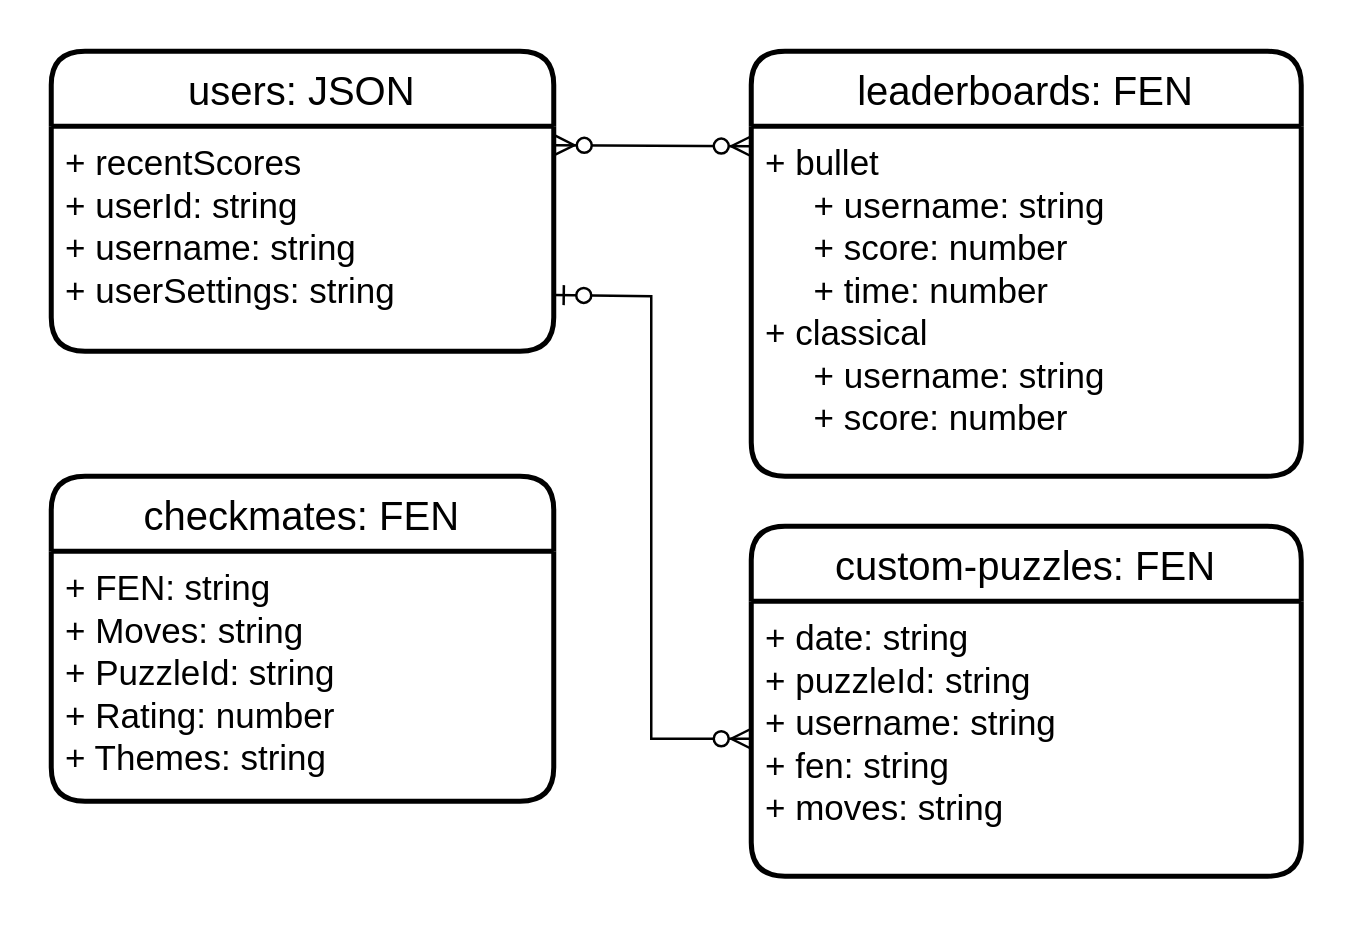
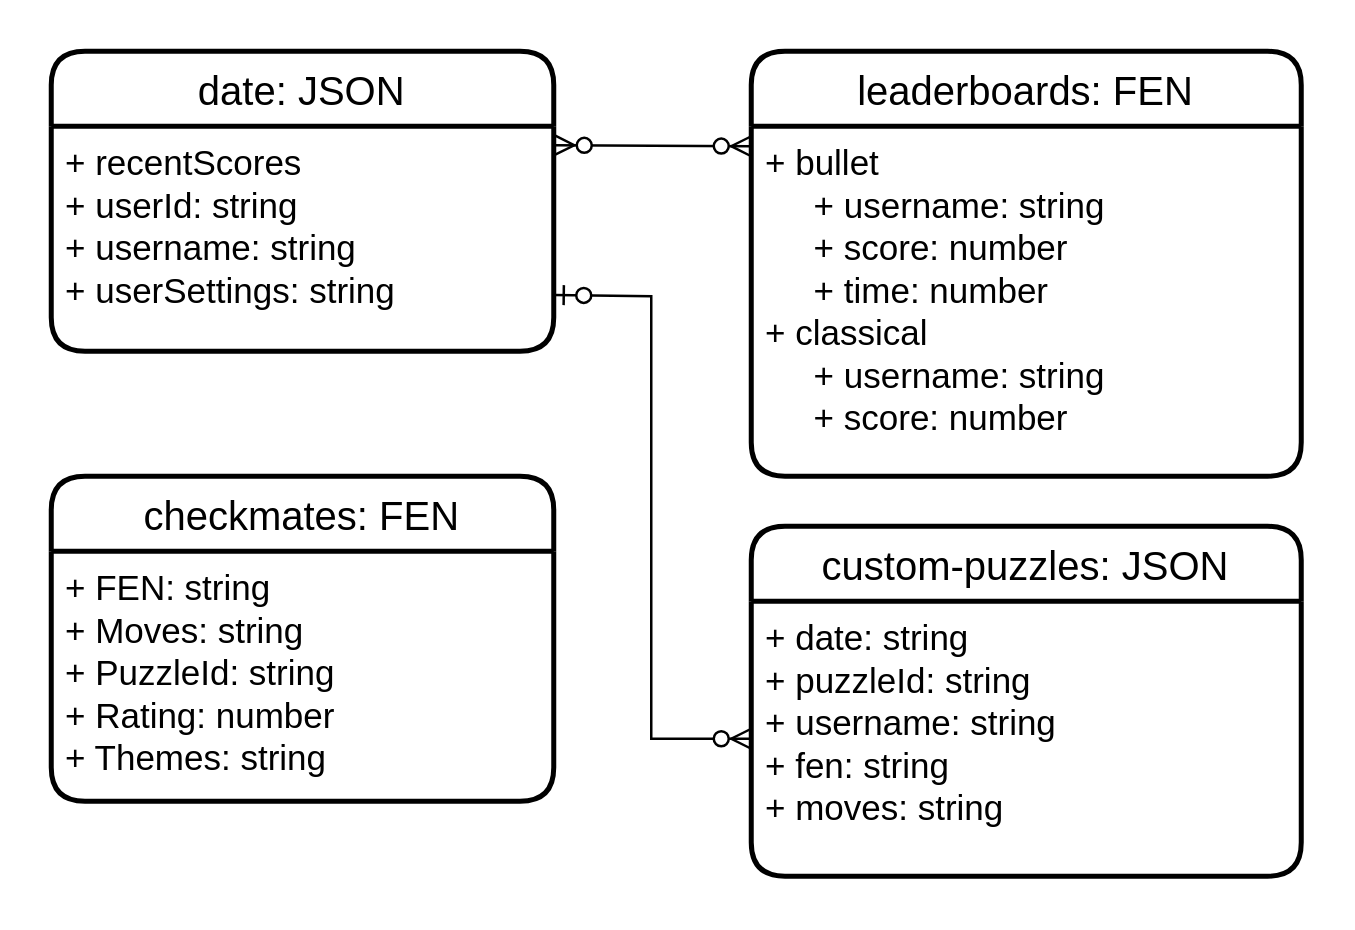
  <mxCell id="0" />
  <mxCell id="1" parent="0" />
  <mxCell id="2" value="checkmates: FEN" style="swimlane;childLayout=stackLayout;horizontal=1;startSize=30;horizontalStack=0;rounded=1;fontSize=16;fontStyle=0;strokeWidth=2;resizeParent=0;resizeLast=1;shadow=0;dashed=0;align=center;" parent="1" vertex="1"><mxGeometry x="20" y="190" width="201" height="130" as="geometry" /></mxCell>
  <mxCell id="3" value="+ FEN: string&#10;+ Moves: string&#10;+ PuzzleId: string&#10;+ Rating: number&#10;+ Themes: string" style="align=left;strokeColor=none;fillColor=none;spacingLeft=4;fontSize=14;verticalAlign=top;resizable=0;rotatable=0;part=1;" parent="2" vertex="1"><mxGeometry y="30" width="201" height="100" as="geometry" /></mxCell>
- <mxCell id="4" value="users: JSON" style="swimlane;childLayout=stackLayout;horizontal=1;startSize=30;horizontalStack=0;rounded=1;fontSize=16;fontStyle=0;strokeWidth=2;resizeParent=0;resizeLast=1;shadow=0;dashed=0;align=center;" parent="1" vertex="1"><mxGeometry x="20" y="20" width="201" height="120" as="geometry" /></mxCell>
+ <mxCell id="4" value="date: JSON" style="swimlane;childLayout=stackLayout;horizontal=1;startSize=30;horizontalStack=0;rounded=1;fontSize=16;fontStyle=0;strokeWidth=2;resizeParent=0;resizeLast=1;shadow=0;dashed=0;align=center;" parent="1" vertex="1"><mxGeometry x="20" y="20" width="201" height="120" as="geometry" /></mxCell>
  <mxCell id="5" value="+ recentScores&#10;+ userId: string&#10;+ username: string&#10;+ userSettings: string" style="align=left;strokeColor=none;fillColor=none;spacingLeft=4;fontSize=14;verticalAlign=top;resizable=0;rotatable=0;part=1;" parent="4" vertex="1"><mxGeometry y="30" width="201" height="90" as="geometry" /></mxCell>
- <mxCell id="6" value="custom-puzzles: FEN" style="swimlane;childLayout=stackLayout;horizontal=1;startSize=30;horizontalStack=0;rounded=1;fontSize=16;fontStyle=0;strokeWidth=2;resizeParent=0;resizeLast=1;shadow=0;dashed=0;align=center;" parent="1" vertex="1"><mxGeometry x="300" y="210" width="220" height="140" as="geometry" /></mxCell>
+ <mxCell id="6" value="custom-puzzles: JSON" style="swimlane;childLayout=stackLayout;horizontal=1;startSize=30;horizontalStack=0;rounded=1;fontSize=16;fontStyle=0;strokeWidth=2;resizeParent=0;resizeLast=1;shadow=0;dashed=0;align=center;" parent="1" vertex="1"><mxGeometry x="300" y="210" width="220" height="140" as="geometry" /></mxCell>
  <mxCell id="7" value="+ date: string&#10;+ puzzleId: string&#10;+ username: string&#10;+ fen: string&#10;+ moves: string" style="align=left;strokeColor=none;fillColor=none;spacingLeft=4;fontSize=14;verticalAlign=top;resizable=0;rotatable=0;part=1;" parent="6" vertex="1"><mxGeometry y="30" width="220" height="110" as="geometry" /></mxCell>
  <mxCell id="8" value="leaderboards: FEN" style="swimlane;childLayout=stackLayout;horizontal=1;startSize=30;horizontalStack=0;rounded=1;fontSize=16;fontStyle=0;strokeWidth=2;resizeParent=0;resizeLast=1;shadow=0;dashed=0;align=center;" parent="1" vertex="1"><mxGeometry x="300" y="20" width="220" height="170" as="geometry" /></mxCell>
  <mxCell id="9" value="+ bullet&#10;     + username: string&#10;     + score: number&#10;     + time: number&#10;+ classical&#10;     + username: string&#10;     + score: number&#10;" style="align=left;strokeColor=none;fillColor=none;spacingLeft=4;fontSize=14;verticalAlign=top;resizable=0;rotatable=0;part=1;" parent="8" vertex="1"><mxGeometry y="30" width="220" height="140" as="geometry" /></mxCell>
  <mxCell id="10" value="" style="fontSize=12;html=1;startArrow=ERzeroToOne;endArrow=ERzeroToMany;rounded=0;labelBackgroundColor=default;strokeColor=default;fontFamily=Helvetica;fontColor=default;shape=connector;exitX=1;exitY=0.75;exitDx=0;exitDy=0;entryX=0;entryY=0.5;entryDx=0;entryDy=0;" parent="1" source="5" target="7" edge="1"><mxGeometry width="100" height="100" relative="1" as="geometry"><mxPoint x="20" y="70" as="sourcePoint" /><mxPoint x="260" y="300" as="targetPoint" /><Array as="points"><mxPoint x="260" y="118" /><mxPoint x="260" y="295" /></Array></mxGeometry></mxCell>
  <mxCell id="11" value="" style="fontSize=12;html=1;startArrow=ERzeroToMany;endArrow=ERzeroToMany;rounded=0;labelBackgroundColor=default;strokeColor=default;fontFamily=Helvetica;fontColor=default;shape=connector;exitX=1.001;exitY=0.084;exitDx=0;exitDy=0;exitPerimeter=0;" parent="1" source="5" edge="1"><mxGeometry width="100" height="100" relative="1" as="geometry"><mxPoint x="190" y="370" as="sourcePoint" /><mxPoint x="300" y="58" as="targetPoint" /></mxGeometry></mxCell>
